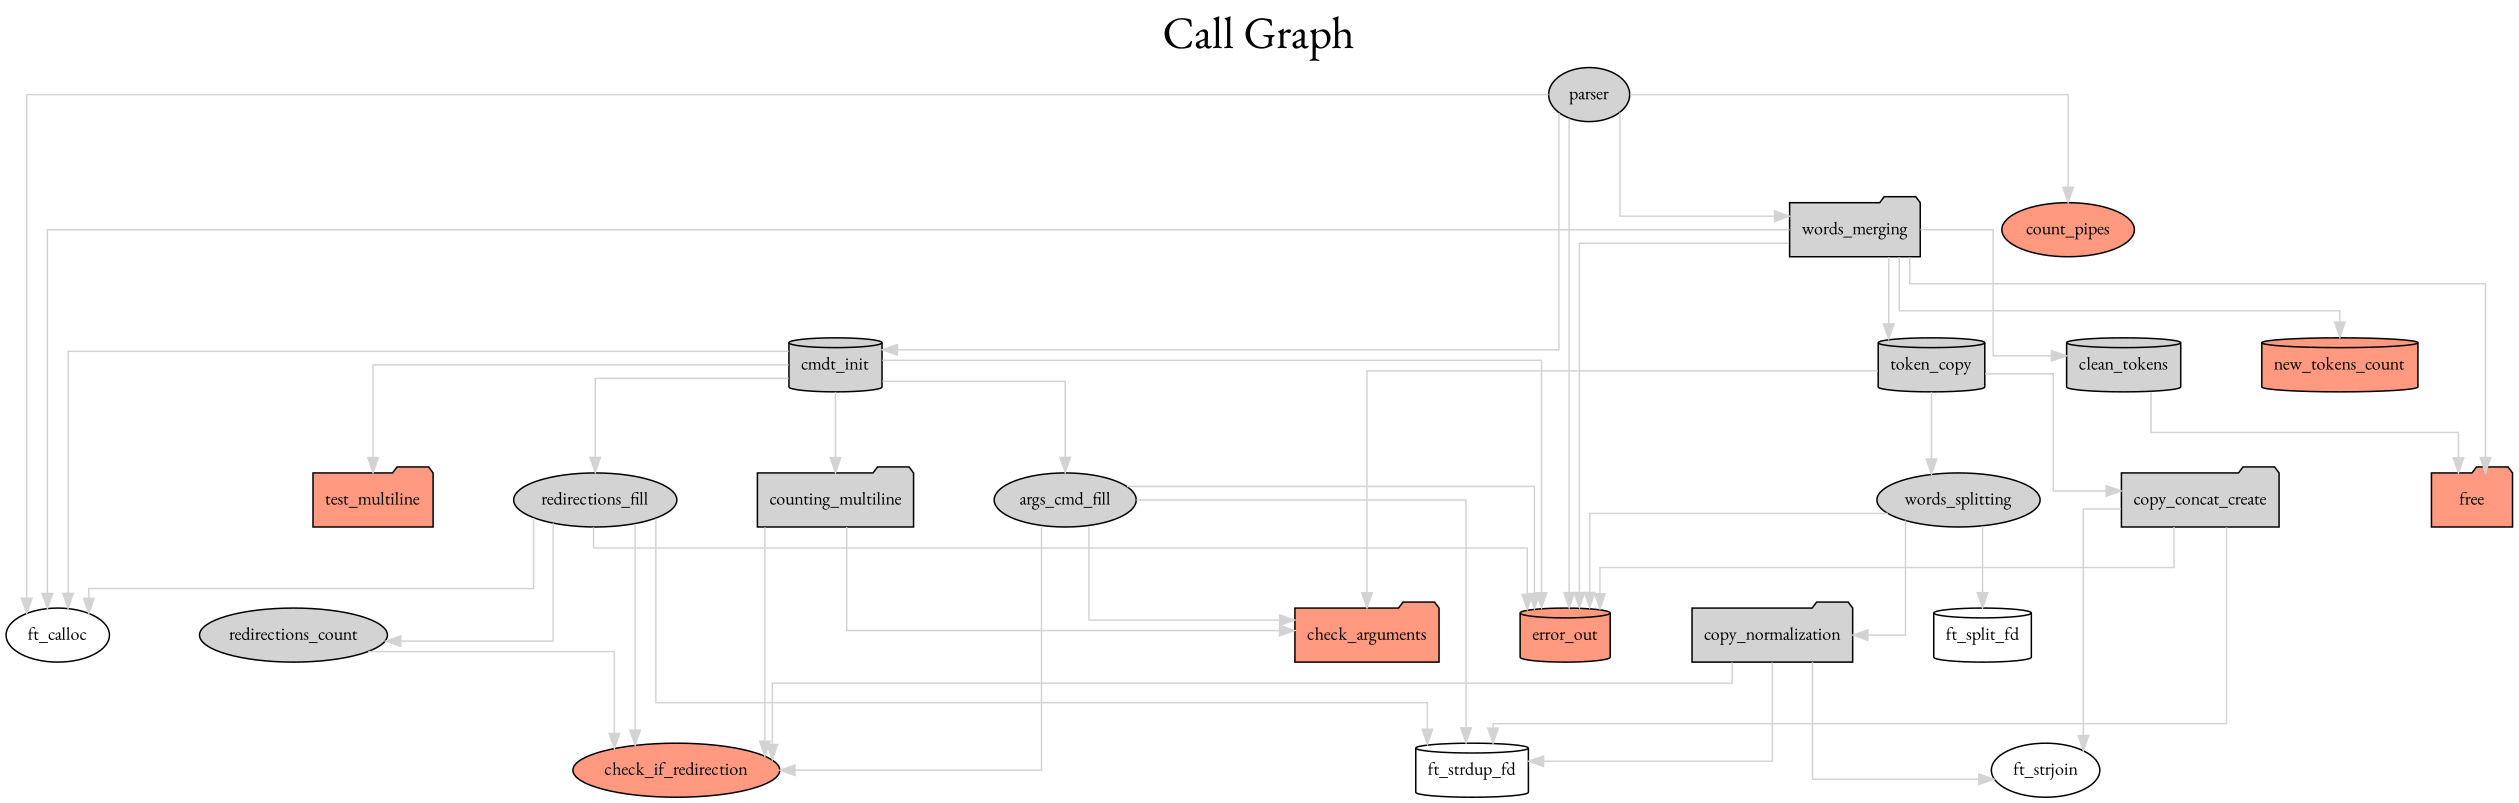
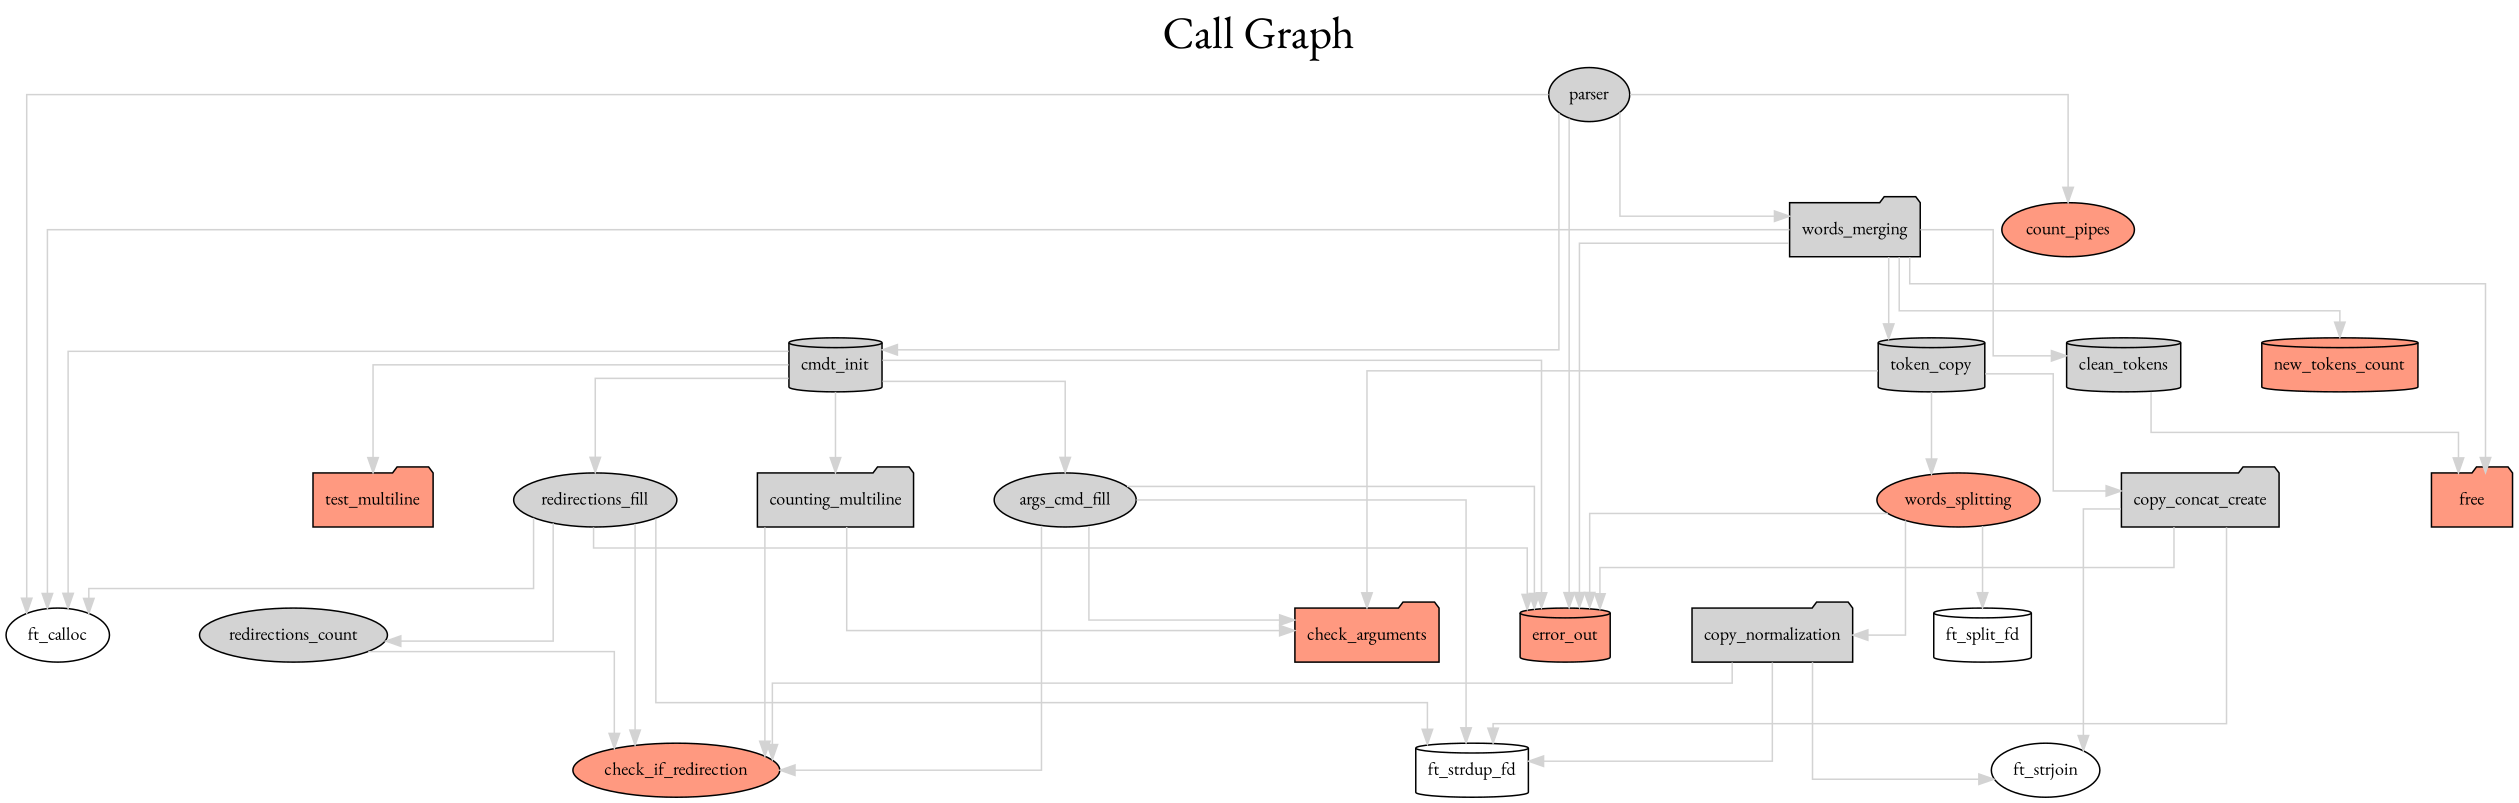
  digraph {
    fontname="EB Garamond"
    fontsize=30
    label="Call Graph"
    labelloc=t
    nodesep=0.75
    rankdir=TB
    ranksep=0.75
    splines=ortho
    node [fillcolor=lightgrey fontname="EB Garamond" fontsize=12 shape=ellipse style=filled]
    edge [color=lightgrey fontname="EB Garamond" fontsize=12 style=filled]
    copy_normalization [shape=folder]
    ft_strdup_fd [fillcolor=lightblue shape=cylinder style=""]
    ft_strjoin [fillcolor=lightblue style=""]
    check_if_redirection [fillcolor="#ff9980"]
    n5 [label=counting_multiline shape=folder]
    check_arguments [fillcolor="#ff9980" shape=folder]
    ft_split_fd [fillcolor=lightblue shape=cylinder style=""]
-   words_splitting
+   words_splitting [fillcolor="#ff9980"]
    error_out [fillcolor="#ff9980" shape=cylinder]
    ft_calloc [fillcolor=lightblue style=""]
    free [fillcolor="#ff9980" shape=folder]
    redirections_fill
    redirections_count
    copy_concat_create [shape=folder]
    parser
    words_merging [shape=folder]
    cmdt_init [shape=cylinder]
    count_pipes [fillcolor="#ff9980"]
    token_copy [shape=cylinder]
    clean_tokens [shape=cylinder]
    new_tokens_count [fillcolor="#ff9980" shape=cylinder]
    test_multiline [fillcolor="#ff9980" shape=folder]
    args_cmd_fill
    copy_normalization -> ft_strdup_fd
    copy_normalization -> ft_strjoin
    copy_normalization -> check_if_redirection
    n5 -> check_if_redirection
    n5 -> check_arguments
    words_splitting -> copy_normalization
    words_splitting -> ft_split_fd
    words_splitting -> error_out
    redirections_fill -> ft_strdup_fd
    redirections_fill -> check_if_redirection
    redirections_fill -> error_out
    redirections_fill -> ft_calloc
    redirections_fill -> redirections_count
    redirections_count -> check_if_redirection
    copy_concat_create -> ft_strdup_fd
    copy_concat_create -> ft_strjoin
    copy_concat_create -> error_out
    parser -> error_out
    parser -> ft_calloc
    parser -> words_merging
    parser -> cmdt_init
    parser -> count_pipes
    words_merging -> error_out
    words_merging -> ft_calloc
    words_merging -> free
    words_merging -> token_copy
    words_merging -> clean_tokens
    words_merging -> new_tokens_count
    cmdt_init -> n5
    cmdt_init -> error_out
    cmdt_init -> ft_calloc
    cmdt_init -> redirections_fill
    cmdt_init -> test_multiline
    cmdt_init -> args_cmd_fill
    token_copy -> check_arguments
    token_copy -> words_splitting
    token_copy -> copy_concat_create
    clean_tokens -> free
    args_cmd_fill -> ft_strdup_fd
    args_cmd_fill -> check_if_redirection
    args_cmd_fill -> check_arguments
    args_cmd_fill -> error_out
  }
